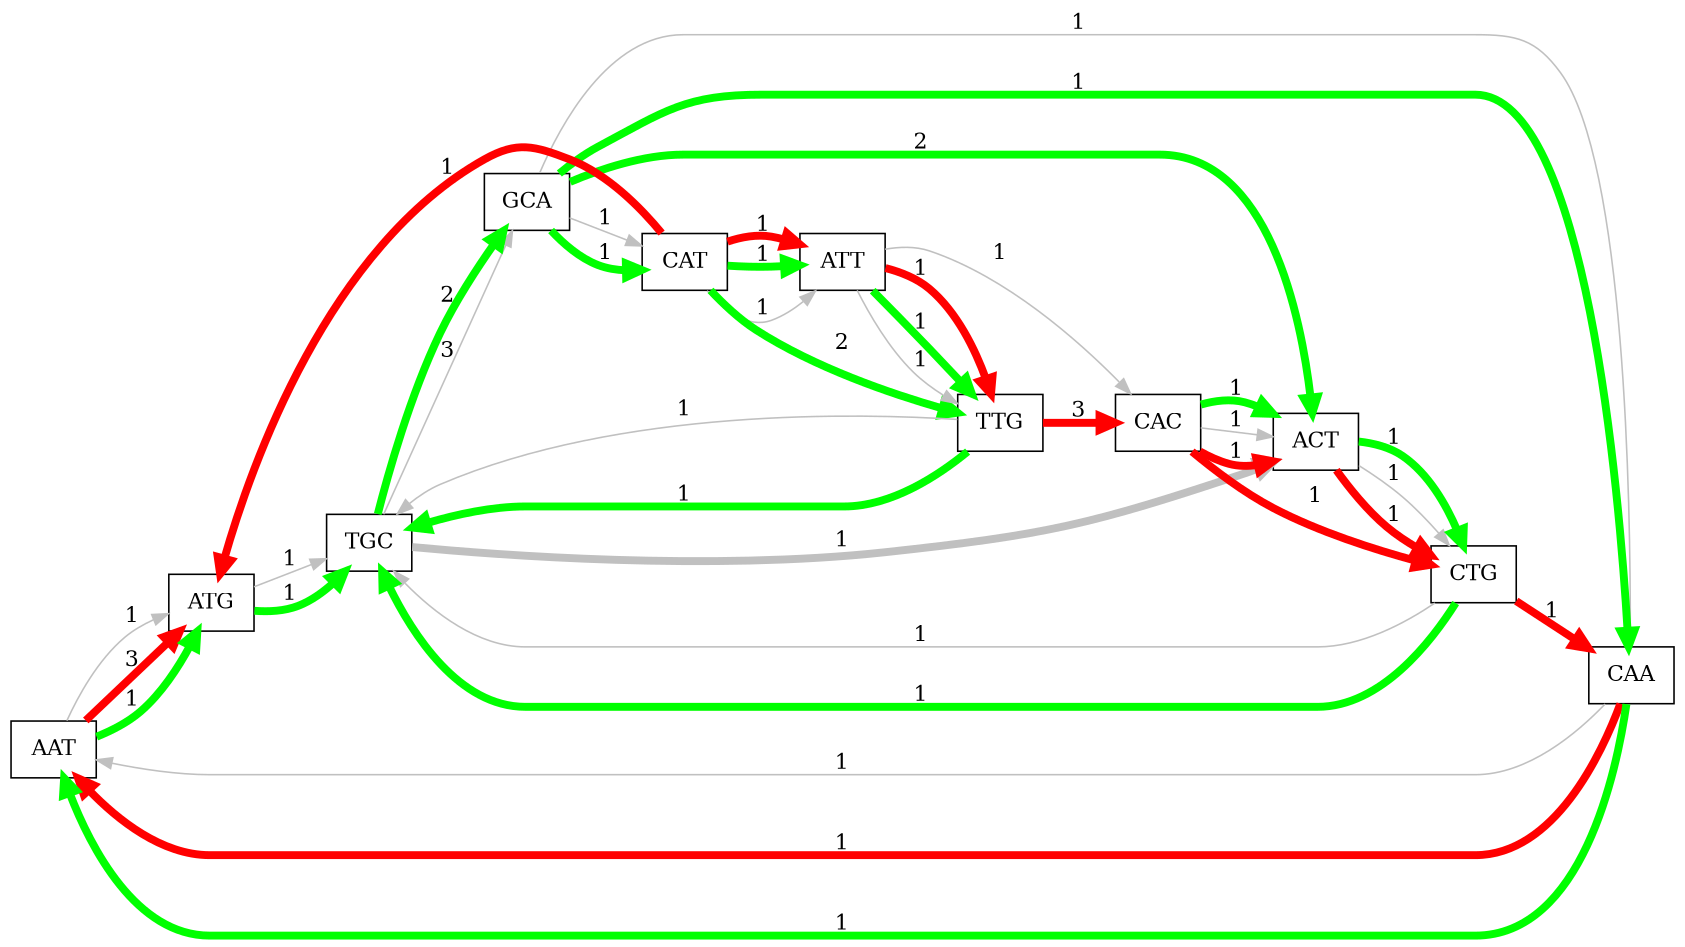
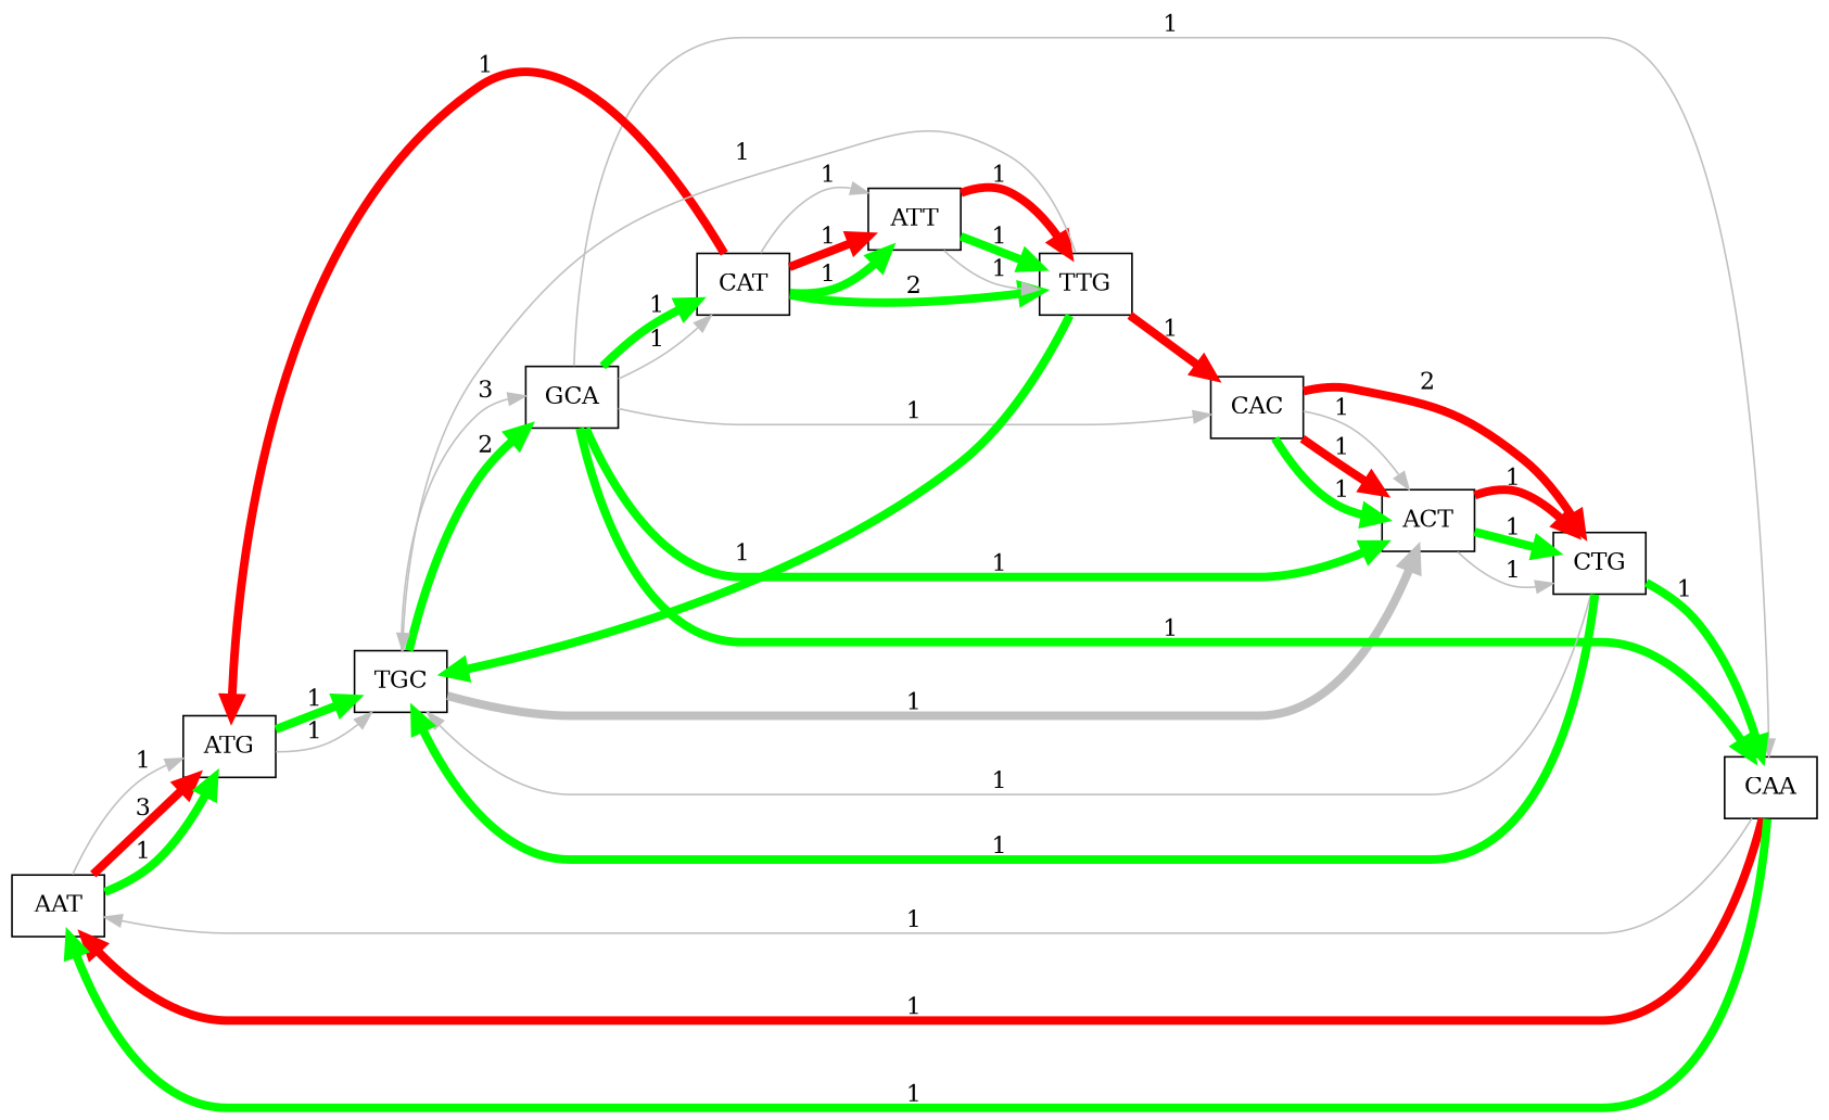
  digraph {
    rankdir=LR
    node [shape=box]
    edge [color=grey penwidth=5]
    AAT
    ATG
    TGC
    ACT
    GCA
    CAT
    ATT
    TTG
    CTG
    CAA
    CAC
    AAT -> ATG [label=1 penwidth=""]
    AAT -> ATG [color=red label=3]
    AAT -> ATG [color=green label=1]
    ATG -> TGC [label=1 penwidth=""]
    ATG -> TGC [color=green label=1]
    TGC -> ACT [label=1]
    TGC -> GCA [label=3 penwidth=""]
    TGC -> GCA [color=green label=2]
    ACT -> CTG [label=1 penwidth=""]
    ACT -> CTG [color=red label=1]
    ACT -> CTG [color=green label=1]
-   GCA -> ACT [color=green label=2]
+   GCA -> ACT [color=green label=1]
    GCA -> CAT [label=1 penwidth=""]
    GCA -> CAT [color=green label=1]
    GCA -> CAA [label=1 penwidth=""]
    GCA -> CAA [color=green label=1]
-   ATT -> CAC [label=1 penwidth=""]
+   GCA -> CAC [label=1 penwidth=""]
    CAT -> ATG [color=red label=1]
    CAT -> ATT [label=1 penwidth=""]
    CAT -> ATT [color=red label=1]
    CAT -> ATT [color=green label=1]
    CAT -> TTG [color=green label=2]
    ATT -> TTG [label=1 penwidth=""]
    ATT -> TTG [color=red label=1]
    ATT -> TTG [color=green label=1]
    TTG -> TGC [label=1 penwidth=""]
    TTG -> TGC [color=green label=1]
-   TTG -> CAC [color=red label=3]
+   TTG -> CAC [color=red label=1]
    CTG -> TGC [label=1 penwidth=""]
    CTG -> TGC [color=green label=1]
-   CTG -> CAA [color=red label=1]
+   CTG -> CAA [color=green label=1]
    CAA -> AAT [label=1 penwidth=""]
    CAA -> AAT [color=red label=1]
    CAA -> AAT [color=green label=1]
    CAC -> ACT [label=1 penwidth=""]
    CAC -> ACT [color=red label=1]
    CAC -> ACT [color=green label=1]
-   CAC -> CTG [color=red label=1]
+   CAC -> CTG [color=red label=2]
  }
